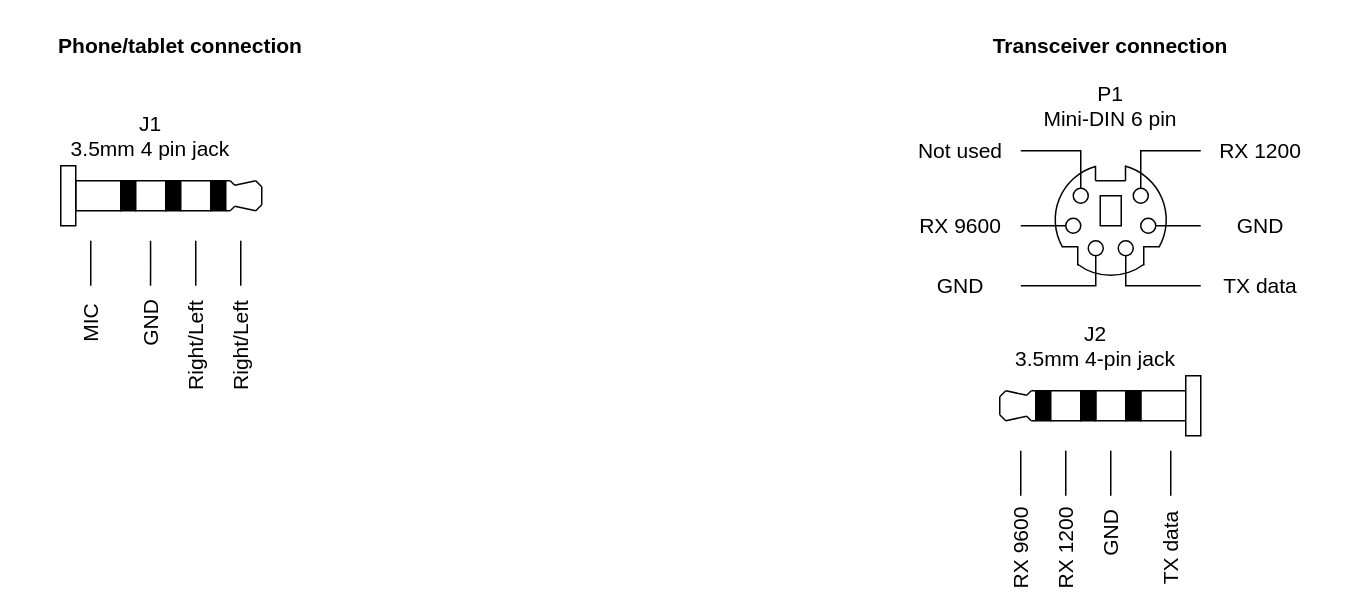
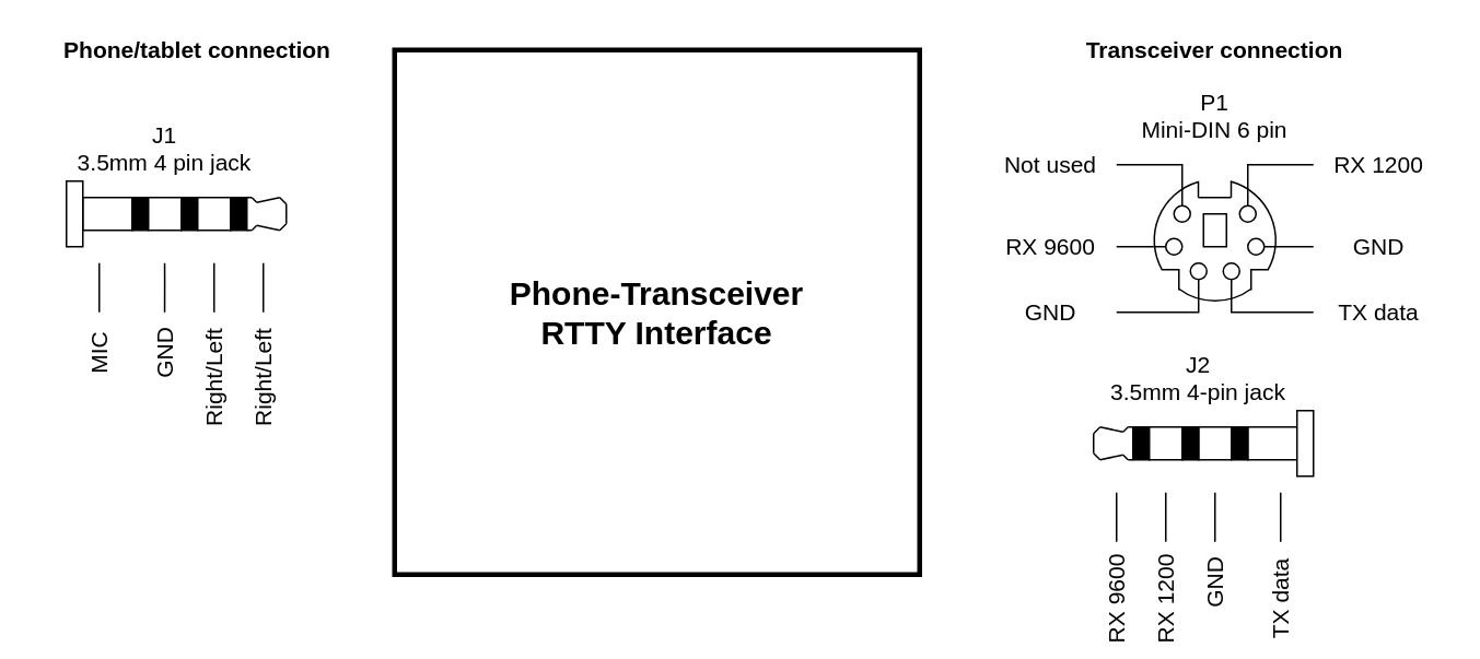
  <mxCell id="0" />
  <mxCell id="1" parent="0" />
  <mxCell id="2" value="" style="verticalLabelPosition=bottom;verticalAlign=top;html=1;shape=mxgraph.basic.arc;startAngle=0.668;endAngle=0.955;fillColor=#FFFFFF;aspect=fixed;" vertex="1" parent="1"><mxGeometry x="703" y="109" width="74" height="74" as="geometry" /></mxCell>
  <mxCell id="3" value="" style="verticalLabelPosition=bottom;verticalAlign=top;html=1;shape=mxgraph.basic.arc;startAngle=0.041;endAngle=0.332;fillColor=#FFFFFF;aspect=fixed;" vertex="1" parent="1"><mxGeometry x="703" y="109" width="74" height="74" as="geometry" /></mxCell>
+ <mxCell id="4" value="Phone-Transceiver&lt;br&gt;RTTY Interface" style="rounded=0;whiteSpace=wrap;html=1;fontSize=20;strokeWidth=3;fontStyle=1" parent="1" vertex="1"><mxGeometry x="240" y="30" width="320" height="320" as="geometry" /></mxCell>
  <mxCell id="5" value="GND" style="text;html=1;strokeColor=none;fillColor=none;align=center;verticalAlign=middle;whiteSpace=wrap;rounded=0;rotation=270;fontSize=14;" parent="1" vertex="1"><mxGeometry x="75" y="205" width="50" height="20" as="geometry" /></mxCell>
  <mxCell id="6" value="" style="group" vertex="1" connectable="0" parent="1"><mxGeometry x="40" y="110" width="134" height="40" as="geometry" /></mxCell>
  <mxCell id="7" value="" style="rounded=0;whiteSpace=wrap;html=1;" vertex="1" parent="6"><mxGeometry x="10" y="10" width="30" height="20" as="geometry" /></mxCell>
  <mxCell id="8" value="" style="rounded=0;whiteSpace=wrap;html=1;fillColor=#000000;" vertex="1" parent="6"><mxGeometry x="40" y="10" width="10" height="20" as="geometry" /></mxCell>
  <mxCell id="9" value="" style="rounded=0;whiteSpace=wrap;html=1;" vertex="1" parent="6"><mxGeometry width="10" height="40" as="geometry" /></mxCell>
  <mxCell id="10" value="" style="rounded=0;whiteSpace=wrap;html=1;fillColor=#000000;" vertex="1" parent="6"><mxGeometry x="100" y="10" width="10" height="20" as="geometry" /></mxCell>
  <mxCell id="11" value="" style="rounded=0;whiteSpace=wrap;html=1;" vertex="1" parent="6"><mxGeometry x="50" y="10" width="20" height="20" as="geometry" /></mxCell>
  <mxCell id="12" value="" style="rounded=0;whiteSpace=wrap;html=1;fillColor=#000000;" vertex="1" parent="6"><mxGeometry x="70" y="10" width="10" height="20" as="geometry" /></mxCell>
  <mxCell id="13" value="" style="rounded=0;whiteSpace=wrap;html=1;" vertex="1" parent="6"><mxGeometry x="80" y="10" width="20" height="20" as="geometry" /></mxCell>
  <mxCell id="14" value="" style="endArrow=none;html=1;exitX=1;exitY=1;exitDx=0;exitDy=0;" edge="1" parent="6" source="10"><mxGeometry width="50" height="50" relative="1" as="geometry"><mxPoint x="135" y="70" as="sourcePoint" /><mxPoint x="113" y="30" as="targetPoint" /></mxGeometry></mxCell>
  <mxCell id="15" value="" style="endArrow=none;html=1;exitX=1;exitY=0;exitDx=0;exitDy=0;" edge="1" parent="6" source="10"><mxGeometry width="50" height="50" relative="1" as="geometry"><mxPoint x="120" y="10" as="sourcePoint" /><mxPoint x="113" y="10" as="targetPoint" /></mxGeometry></mxCell>
  <mxCell id="16" value="" style="endArrow=none;html=1;rounded=0;" edge="1" parent="6"><mxGeometry width="50" height="50" relative="1" as="geometry"><mxPoint x="113" y="10" as="sourcePoint" /><mxPoint x="116" y="13" as="targetPoint" /></mxGeometry></mxCell>
  <mxCell id="17" value="" style="endArrow=none;html=1;rounded=0;" edge="1" parent="6"><mxGeometry width="50" height="50" relative="1" as="geometry"><mxPoint x="113" y="30" as="sourcePoint" /><mxPoint x="116" y="27" as="targetPoint" /></mxGeometry></mxCell>
  <mxCell id="18" value="" style="endArrow=none;html=1;rounded=0;" edge="1" parent="6"><mxGeometry width="50" height="50" relative="1" as="geometry"><mxPoint x="134" y="14" as="sourcePoint" /><mxPoint x="134" y="26" as="targetPoint" /></mxGeometry></mxCell>
  <mxCell id="19" value="" style="endArrow=none;html=1;rounded=0;" edge="1" parent="6"><mxGeometry width="50" height="50" relative="1" as="geometry"><mxPoint x="130" y="10" as="sourcePoint" /><mxPoint x="134" y="14" as="targetPoint" /></mxGeometry></mxCell>
  <mxCell id="20" value="" style="endArrow=none;html=1;rounded=0;" edge="1" parent="6"><mxGeometry width="50" height="50" relative="1" as="geometry"><mxPoint x="130" y="30" as="sourcePoint" /><mxPoint x="134" y="26" as="targetPoint" /></mxGeometry></mxCell>
  <mxCell id="21" value="" style="endArrow=none;html=1;rounded=0;" edge="1" parent="6"><mxGeometry width="50" height="50" relative="1" as="geometry"><mxPoint x="116" y="13" as="sourcePoint" /><mxPoint x="130" y="10" as="targetPoint" /></mxGeometry></mxCell>
  <mxCell id="22" value="" style="endArrow=none;html=1;rounded=0;" edge="1" parent="6"><mxGeometry width="50" height="50" relative="1" as="geometry"><mxPoint x="116" y="27" as="sourcePoint" /><mxPoint x="130" y="30" as="targetPoint" /></mxGeometry></mxCell>
  <mxCell id="23" value="" style="group;rotation=-180;" vertex="1" connectable="0" parent="1"><mxGeometry x="666" y="250" width="134" height="40" as="geometry" /></mxCell>
  <mxCell id="24" value="" style="rounded=0;whiteSpace=wrap;html=1;rotation=-180;" vertex="1" parent="23"><mxGeometry x="94" y="10" width="30" height="20" as="geometry" /></mxCell>
  <mxCell id="25" value="" style="rounded=0;whiteSpace=wrap;html=1;fillColor=#000000;rotation=-180;" vertex="1" parent="23"><mxGeometry x="84" y="10" width="10" height="20" as="geometry" /></mxCell>
  <mxCell id="26" value="" style="rounded=0;whiteSpace=wrap;html=1;rotation=-180;" vertex="1" parent="23"><mxGeometry x="124" width="10" height="40" as="geometry" /></mxCell>
  <mxCell id="27" value="" style="rounded=0;whiteSpace=wrap;html=1;fillColor=#000000;rotation=-180;" vertex="1" parent="23"><mxGeometry x="24" y="10" width="10" height="20" as="geometry" /></mxCell>
  <mxCell id="28" value="" style="rounded=0;whiteSpace=wrap;html=1;rotation=-180;" vertex="1" parent="23"><mxGeometry x="64" y="10" width="20" height="20" as="geometry" /></mxCell>
  <mxCell id="29" value="" style="rounded=0;whiteSpace=wrap;html=1;fillColor=#000000;rotation=-180;" vertex="1" parent="23"><mxGeometry x="54" y="10" width="10" height="20" as="geometry" /></mxCell>
  <mxCell id="30" value="" style="rounded=0;whiteSpace=wrap;html=1;rotation=-180;" vertex="1" parent="23"><mxGeometry x="34" y="10" width="20" height="20" as="geometry" /></mxCell>
  <mxCell id="31" value="" style="endArrow=none;html=1;exitX=1;exitY=1;exitDx=0;exitDy=0;" edge="1" parent="23" source="27"><mxGeometry width="50" height="50" relative="1" as="geometry"><mxPoint x="-1" y="-30" as="sourcePoint" /><mxPoint x="21" y="10" as="targetPoint" /></mxGeometry></mxCell>
  <mxCell id="32" value="" style="endArrow=none;html=1;exitX=1;exitY=0;exitDx=0;exitDy=0;" edge="1" parent="23" source="27"><mxGeometry width="50" height="50" relative="1" as="geometry"><mxPoint x="14" y="30" as="sourcePoint" /><mxPoint x="21" y="30" as="targetPoint" /></mxGeometry></mxCell>
  <mxCell id="33" value="" style="endArrow=none;html=1;rounded=0;" edge="1" parent="23"><mxGeometry width="50" height="50" relative="1" as="geometry"><mxPoint x="21" y="30" as="sourcePoint" /><mxPoint x="18" y="27" as="targetPoint" /></mxGeometry></mxCell>
  <mxCell id="34" value="" style="endArrow=none;html=1;rounded=0;" edge="1" parent="23"><mxGeometry width="50" height="50" relative="1" as="geometry"><mxPoint x="21" y="10" as="sourcePoint" /><mxPoint x="18" y="13" as="targetPoint" /></mxGeometry></mxCell>
  <mxCell id="35" value="" style="endArrow=none;html=1;rounded=0;" edge="1" parent="23"><mxGeometry width="50" height="50" relative="1" as="geometry"><mxPoint y="26" as="sourcePoint" /><mxPoint y="14" as="targetPoint" /></mxGeometry></mxCell>
  <mxCell id="36" value="" style="endArrow=none;html=1;rounded=0;" edge="1" parent="23"><mxGeometry width="50" height="50" relative="1" as="geometry"><mxPoint x="4" y="30" as="sourcePoint" /><mxPoint y="26" as="targetPoint" /></mxGeometry></mxCell>
  <mxCell id="37" value="" style="endArrow=none;html=1;rounded=0;" edge="1" parent="23"><mxGeometry width="50" height="50" relative="1" as="geometry"><mxPoint x="4" y="10" as="sourcePoint" /><mxPoint y="14" as="targetPoint" /></mxGeometry></mxCell>
  <mxCell id="38" value="" style="endArrow=none;html=1;rounded=0;" edge="1" parent="23"><mxGeometry width="50" height="50" relative="1" as="geometry"><mxPoint x="18" y="27" as="sourcePoint" /><mxPoint x="4" y="30" as="targetPoint" /></mxGeometry></mxCell>
  <mxCell id="39" value="" style="endArrow=none;html=1;rounded=0;" edge="1" parent="23"><mxGeometry width="50" height="50" relative="1" as="geometry"><mxPoint x="18" y="13" as="sourcePoint" /><mxPoint x="4" y="10" as="targetPoint" /></mxGeometry></mxCell>
  <mxCell id="40" style="edgeStyle=orthogonalEdgeStyle;rounded=0;orthogonalLoop=1;jettySize=auto;html=1;startSize=5;endArrow=none;endFill=0;endSize=5;strokeColor=#000000;fontSize=20;" edge="1" parent="1"><mxGeometry x="824" y="198" as="geometry"><mxPoint x="749.84" y="120" as="sourcePoint" /><mxPoint x="729.84" y="120" as="targetPoint" /></mxGeometry></mxCell>
  <mxCell id="41" style="edgeStyle=orthogonalEdgeStyle;rounded=0;orthogonalLoop=1;jettySize=auto;html=1;startSize=5;endArrow=none;endFill=0;endSize=5;strokeColor=#000000;fontSize=20;" edge="1" parent="1"><mxGeometry x="824" y="198" as="geometry"><mxPoint x="729.84" y="110" as="sourcePoint" /><mxPoint x="729.84" y="120" as="targetPoint" /></mxGeometry></mxCell>
  <mxCell id="42" style="edgeStyle=orthogonalEdgeStyle;rounded=0;orthogonalLoop=1;jettySize=auto;html=1;startSize=5;endArrow=none;endFill=0;endSize=5;strokeColor=#000000;fontSize=20;" edge="1" parent="1"><mxGeometry x="824" y="198" as="geometry"><mxPoint x="749.84" y="110" as="sourcePoint" /><mxPoint x="749.84" y="120" as="targetPoint" /></mxGeometry></mxCell>
  <mxCell id="43" value="" style="rounded=0;whiteSpace=wrap;html=1;fillColor=#FFFFFF;" vertex="1" parent="1"><mxGeometry x="733" y="130" width="14" height="20" as="geometry" /></mxCell>
  <mxCell id="44" value="" style="ellipse;whiteSpace=wrap;html=1;aspect=fixed;fillColor=#FFFFFF;" vertex="1" parent="1"><mxGeometry x="715" y="125" width="10" height="10" as="geometry" /></mxCell>
  <mxCell id="45" value="" style="ellipse;whiteSpace=wrap;html=1;aspect=fixed;fillColor=#FFFFFF;" vertex="1" parent="1"><mxGeometry x="710" y="145" width="10" height="10" as="geometry" /></mxCell>
  <mxCell id="46" value="" style="ellipse;whiteSpace=wrap;html=1;aspect=fixed;fillColor=#FFFFFF;" vertex="1" parent="1"><mxGeometry x="755" y="125" width="10" height="10" as="geometry" /></mxCell>
  <mxCell id="47" value="" style="ellipse;whiteSpace=wrap;html=1;aspect=fixed;fillColor=#FFFFFF;" vertex="1" parent="1"><mxGeometry x="760" y="145" width="10" height="10" as="geometry" /></mxCell>
  <mxCell id="48" value="" style="ellipse;whiteSpace=wrap;html=1;aspect=fixed;fillColor=#FFFFFF;" vertex="1" parent="1"><mxGeometry x="725" y="160" width="10" height="10" as="geometry" /></mxCell>
  <mxCell id="49" value="" style="ellipse;whiteSpace=wrap;html=1;aspect=fixed;fillColor=#FFFFFF;" vertex="1" parent="1"><mxGeometry x="745" y="160" width="10" height="10" as="geometry" /></mxCell>
  <mxCell id="50" value="" style="shape=partialRectangle;whiteSpace=wrap;html=1;bottom=0;right=0;fillColor=none;rotation=90;" vertex="1" parent="1"><mxGeometry x="707" y="165" width="12" height="10" as="geometry" /></mxCell>
  <mxCell id="51" value="" style="shape=partialRectangle;whiteSpace=wrap;html=1;top=0;left=0;fillColor=none;rotation=-180;" vertex="1" parent="1"><mxGeometry x="762" y="164" width="10" height="12" as="geometry" /></mxCell>
  <mxCell id="52" value="" style="verticalLabelPosition=bottom;verticalAlign=top;html=1;shape=mxgraph.basic.arc;startAngle=0.398;endAngle=0.602;fillColor=#FFFFFF;aspect=fixed;" vertex="1" parent="1"><mxGeometry x="703" y="109" width="74" height="74" as="geometry" /></mxCell>
  <mxCell id="53" style="edgeStyle=orthogonalEdgeStyle;rounded=0;orthogonalLoop=1;jettySize=auto;html=1;startSize=5;endArrow=none;endFill=0;endSize=5;strokeColor=#000000;fontSize=20;" edge="1" parent="1"><mxGeometry relative="1" as="geometry"><mxPoint x="60" y="160" as="sourcePoint" /><mxPoint x="60" y="190" as="targetPoint" /></mxGeometry></mxCell>
  <mxCell id="54" style="edgeStyle=orthogonalEdgeStyle;rounded=0;orthogonalLoop=1;jettySize=auto;html=1;startSize=5;endArrow=none;endFill=0;endSize=5;strokeColor=#000000;fontSize=20;" edge="1" parent="1"><mxGeometry relative="1" as="geometry"><mxPoint x="99.86" y="160" as="sourcePoint" /><mxPoint x="99.86" y="190" as="targetPoint" /><Array as="points"><mxPoint x="99.86" y="170" /><mxPoint x="99.86" y="170" /></Array></mxGeometry></mxCell>
  <mxCell id="55" style="edgeStyle=orthogonalEdgeStyle;rounded=0;orthogonalLoop=1;jettySize=auto;html=1;startSize=5;endArrow=none;endFill=0;endSize=5;strokeColor=#000000;fontSize=20;" edge="1" parent="1"><mxGeometry relative="1" as="geometry"><mxPoint x="130" y="160" as="sourcePoint" /><mxPoint x="130" y="190" as="targetPoint" /></mxGeometry></mxCell>
  <mxCell id="56" style="edgeStyle=orthogonalEdgeStyle;rounded=0;orthogonalLoop=1;jettySize=auto;html=1;startSize=5;endArrow=none;endFill=0;endSize=5;strokeColor=#000000;fontSize=20;" edge="1" parent="1"><mxGeometry relative="1" as="geometry"><mxPoint x="160" y="160" as="sourcePoint" /><mxPoint x="160" y="190" as="targetPoint" /></mxGeometry></mxCell>
  <mxCell id="57" style="edgeStyle=orthogonalEdgeStyle;rounded=0;orthogonalLoop=1;jettySize=auto;html=1;startSize=5;endArrow=none;endFill=0;endSize=5;strokeColor=#000000;fontSize=20;" edge="1" parent="1"><mxGeometry relative="1" as="geometry"><mxPoint x="680" y="300" as="sourcePoint" /><mxPoint x="680" y="330" as="targetPoint" /></mxGeometry></mxCell>
  <mxCell id="58" style="edgeStyle=orthogonalEdgeStyle;rounded=0;orthogonalLoop=1;jettySize=auto;html=1;startSize=5;endArrow=none;endFill=0;endSize=5;strokeColor=#000000;fontSize=20;" edge="1" parent="1"><mxGeometry relative="1" as="geometry"><mxPoint x="710" y="300" as="sourcePoint" /><mxPoint x="710" y="330" as="targetPoint" /><Array as="points"><mxPoint x="709.77" y="310" /><mxPoint x="709.77" y="310" /></Array></mxGeometry></mxCell>
  <mxCell id="59" style="edgeStyle=orthogonalEdgeStyle;rounded=0;orthogonalLoop=1;jettySize=auto;html=1;startSize=5;endArrow=none;endFill=0;endSize=5;strokeColor=#000000;fontSize=20;" edge="1" parent="1"><mxGeometry relative="1" as="geometry"><mxPoint x="740" y="300" as="sourcePoint" /><mxPoint x="740" y="330" as="targetPoint" /></mxGeometry></mxCell>
  <mxCell id="60" style="edgeStyle=orthogonalEdgeStyle;rounded=0;orthogonalLoop=1;jettySize=auto;html=1;startSize=5;endArrow=none;endFill=0;endSize=5;strokeColor=#000000;fontSize=20;" edge="1" parent="1"><mxGeometry relative="1" as="geometry"><mxPoint x="780" y="300" as="sourcePoint" /><mxPoint x="780" y="330" as="targetPoint" /></mxGeometry></mxCell>
  <mxCell id="61" value="MIC" style="text;html=1;strokeColor=none;fillColor=none;align=center;verticalAlign=middle;whiteSpace=wrap;rounded=0;rotation=270;fontSize=14;" vertex="1" parent="1"><mxGeometry x="35" y="205" width="50" height="20" as="geometry" /></mxCell>
  <mxCell id="62" value="Right/Left" style="text;html=1;strokeColor=none;fillColor=none;align=center;verticalAlign=middle;whiteSpace=wrap;rounded=0;rotation=270;fontSize=14;" vertex="1" parent="1"><mxGeometry x="90" y="220" width="80" height="20" as="geometry" /></mxCell>
  <mxCell id="63" value="Right/Left" style="text;html=1;strokeColor=none;fillColor=none;align=center;verticalAlign=middle;whiteSpace=wrap;rounded=0;rotation=270;fontSize=14;" vertex="1" parent="1"><mxGeometry x="120" y="220" width="80" height="20" as="geometry" /></mxCell>
  <mxCell id="64" value="RX 9600" style="text;html=1;strokeColor=none;fillColor=none;align=center;verticalAlign=middle;whiteSpace=wrap;rounded=0;rotation=270;fontSize=14;" vertex="1" parent="1"><mxGeometry x="645" y="355" width="70" height="20" as="geometry" /></mxCell>
  <mxCell id="65" value="RX 1200" style="text;html=1;strokeColor=none;fillColor=none;align=center;verticalAlign=middle;whiteSpace=wrap;rounded=0;rotation=270;fontSize=14;" vertex="1" parent="1"><mxGeometry x="675" y="355" width="70" height="20" as="geometry" /></mxCell>
  <mxCell id="66" value="GND" style="text;html=1;strokeColor=none;fillColor=none;align=center;verticalAlign=middle;whiteSpace=wrap;rounded=0;rotation=270;fontSize=14;" vertex="1" parent="1"><mxGeometry x="715" y="345" width="50" height="20" as="geometry" /></mxCell>
  <mxCell id="67" value="TX data" style="text;html=1;strokeColor=none;fillColor=none;align=center;verticalAlign=middle;whiteSpace=wrap;rounded=0;rotation=270;fontSize=14;" vertex="1" parent="1"><mxGeometry x="745" y="355" width="70" height="20" as="geometry" /></mxCell>
  <mxCell id="68" value="GND" style="text;html=1;strokeColor=none;fillColor=none;align=center;verticalAlign=middle;whiteSpace=wrap;rounded=0;rotation=0;fontSize=14;" vertex="1" parent="1"><mxGeometry x="600" y="180" width="80" height="20" as="geometry" /></mxCell>
  <mxCell id="69" style="edgeStyle=orthogonalEdgeStyle;rounded=0;orthogonalLoop=1;jettySize=auto;html=1;startSize=5;endArrow=none;endFill=0;endSize=5;strokeColor=#000000;fontSize=20;exitX=0.5;exitY=1;exitDx=0;exitDy=0;entryX=1;entryY=0.5;entryDx=0;entryDy=0;" edge="1" parent="1" source="48" target="68"><mxGeometry relative="1" as="geometry"><mxPoint x="790" y="210" as="sourcePoint" /><mxPoint x="803" y="237" as="targetPoint" /></mxGeometry></mxCell>
  <mxCell id="70" value="RX 9600" style="text;html=1;strokeColor=none;fillColor=none;align=center;verticalAlign=middle;whiteSpace=wrap;rounded=0;rotation=0;fontSize=14;" vertex="1" parent="1"><mxGeometry x="600" y="140" width="80" height="20" as="geometry" /></mxCell>
  <mxCell id="71" style="edgeStyle=orthogonalEdgeStyle;rounded=0;orthogonalLoop=1;jettySize=auto;html=1;startSize=5;endArrow=none;endFill=0;endSize=5;strokeColor=#000000;fontSize=20;exitX=0.095;exitY=0.554;exitDx=0;exitDy=0;exitPerimeter=0;entryX=1;entryY=0.5;entryDx=0;entryDy=0;" edge="1" parent="1" source="2" target="70"><mxGeometry relative="1" as="geometry"><mxPoint x="800" y="190" as="sourcePoint" /><mxPoint x="813" y="217" as="targetPoint" /></mxGeometry></mxCell>
  <mxCell id="72" value="Not used" style="text;html=1;strokeColor=none;fillColor=none;align=center;verticalAlign=middle;whiteSpace=wrap;rounded=0;rotation=0;fontSize=14;" vertex="1" parent="1"><mxGeometry x="600" y="90" width="80" height="20" as="geometry" /></mxCell>
  <mxCell id="73" value="RX 1200" style="text;html=1;strokeColor=none;fillColor=none;align=center;verticalAlign=middle;whiteSpace=wrap;rounded=0;rotation=0;fontSize=14;" vertex="1" parent="1"><mxGeometry x="800" y="90" width="80" height="20" as="geometry" /></mxCell>
  <mxCell id="74" value="GND" style="text;html=1;strokeColor=none;fillColor=none;align=center;verticalAlign=middle;whiteSpace=wrap;rounded=0;rotation=0;fontSize=14;" vertex="1" parent="1"><mxGeometry x="800" y="140" width="80" height="20" as="geometry" /></mxCell>
  <mxCell id="75" value="TX data" style="text;html=1;strokeColor=none;fillColor=none;align=center;verticalAlign=middle;whiteSpace=wrap;rounded=0;rotation=0;fontSize=14;" vertex="1" parent="1"><mxGeometry x="800" y="180" width="80" height="20" as="geometry" /></mxCell>
  <mxCell id="76" style="edgeStyle=orthogonalEdgeStyle;rounded=0;orthogonalLoop=1;jettySize=auto;html=1;startSize=5;endArrow=none;endFill=0;endSize=5;strokeColor=#000000;fontSize=20;exitX=1;exitY=0.5;exitDx=0;exitDy=0;entryX=0;entryY=0.5;entryDx=0;entryDy=0;" edge="1" parent="1" source="47" target="74"><mxGeometry relative="1" as="geometry"><mxPoint x="910" y="148.99" as="sourcePoint" /><mxPoint x="790" y="150" as="targetPoint" /></mxGeometry></mxCell>
  <mxCell id="77" style="edgeStyle=orthogonalEdgeStyle;rounded=0;orthogonalLoop=1;jettySize=auto;html=1;startSize=5;endArrow=none;endFill=0;endSize=5;strokeColor=#000000;fontSize=20;exitX=0.5;exitY=1;exitDx=0;exitDy=0;entryX=0;entryY=0.5;entryDx=0;entryDy=0;" edge="1" parent="1" source="49" target="75"><mxGeometry relative="1" as="geometry"><mxPoint x="940" y="170" as="sourcePoint" /><mxPoint x="953" y="197" as="targetPoint" /></mxGeometry></mxCell>
  <mxCell id="78" style="edgeStyle=orthogonalEdgeStyle;rounded=0;orthogonalLoop=1;jettySize=auto;html=1;startSize=5;endArrow=none;endFill=0;endSize=5;strokeColor=#000000;fontSize=20;entryX=0;entryY=0.5;entryDx=0;entryDy=0;exitX=0.5;exitY=0;exitDx=0;exitDy=0;" edge="1" parent="1" source="46" target="73"><mxGeometry relative="1" as="geometry"><mxPoint x="780" y="100" as="sourcePoint" /><mxPoint x="773" y="87" as="targetPoint" /></mxGeometry></mxCell>
  <mxCell id="79" style="edgeStyle=orthogonalEdgeStyle;rounded=0;orthogonalLoop=1;jettySize=auto;html=1;startSize=5;endArrow=none;endFill=0;endSize=5;strokeColor=#000000;fontSize=20;entryX=1;entryY=0.5;entryDx=0;entryDy=0;exitX=0.5;exitY=0;exitDx=0;exitDy=0;" edge="1" parent="1" source="44" target="72"><mxGeometry relative="1" as="geometry"><mxPoint x="710" y="90" as="sourcePoint" /><mxPoint x="760" y="35" as="targetPoint" /></mxGeometry></mxCell>
  <mxCell id="80" value="J1&lt;br&gt;3.5mm 4 pin jack" style="text;html=1;strokeColor=none;fillColor=none;align=center;verticalAlign=middle;whiteSpace=wrap;rounded=0;rotation=0;fontSize=14;fontStyle=0" vertex="1" parent="1"><mxGeometry x="40" y="70" width="120" height="40" as="geometry" /></mxCell>
  <mxCell id="81" value="P1&lt;br&gt;Mini-DIN 6 pin" style="text;html=1;strokeColor=none;fillColor=none;align=center;verticalAlign=middle;whiteSpace=wrap;rounded=0;rotation=0;fontSize=14;fontStyle=0" vertex="1" parent="1"><mxGeometry x="680" y="50" width="120" height="40" as="geometry" /></mxCell>
  <mxCell id="82" value="Phone/tablet connection" style="text;html=1;strokeColor=none;fillColor=none;align=center;verticalAlign=middle;whiteSpace=wrap;rounded=0;rotation=0;fontSize=14;fontStyle=1" vertex="1" parent="1"><mxGeometry x="20" y="20" width="200" height="20" as="geometry" /></mxCell>
  <mxCell id="83" value="Transceiver connection" style="text;html=1;strokeColor=none;fillColor=none;align=center;verticalAlign=middle;whiteSpace=wrap;rounded=0;rotation=0;fontSize=14;fontStyle=1" vertex="1" parent="1"><mxGeometry x="600" y="20" width="280" height="20" as="geometry" /></mxCell>
  <mxCell id="84" value="J2&lt;br&gt;3.5mm 4-pin jack" style="text;html=1;strokeColor=none;fillColor=none;align=center;verticalAlign=middle;whiteSpace=wrap;rounded=0;rotation=0;fontSize=14;fontStyle=0" vertex="1" parent="1"><mxGeometry x="660" y="210" width="140" height="40" as="geometry" /></mxCell>
